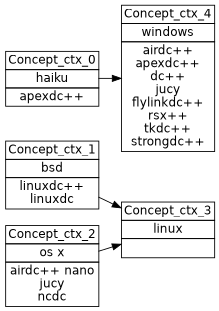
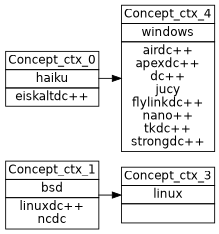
  digraph {
    nodesep=0.2
    rankdir=LR
    ranksep=0.3
    node [fontname="DejaVu Sans" margin="0.03,0.03" shape=none]
    edge [headport=p tailport=p]
-   n1 [label=<<table border="0" cellborder="1" cellspacing="0" port="p"><tr><td>Concept_ctx_1</td></tr><tr><td>bsd<br/></td></tr><tr><td>linuxdc++<br/>linuxdc<br/></td></tr></table>>]
+   n1 [label=<<table border="0" cellborder="1" cellspacing="0" port="p"><tr><td>Concept_ctx_1</td></tr><tr><td>bsd<br/></td></tr><tr><td>linuxdc++<br/>ncdc<br/></td></tr></table>>]
    n2 [label=<<table border="0" cellborder="1" cellspacing="0" port="p"><tr><td>Concept_ctx_3</td></tr><tr><td>linux<br/></td></tr><tr><td><br/></td></tr></table>>]
-   n3 [label=<<table border="0" cellborder="1" cellspacing="0" port="p"><tr><td>Concept_ctx_2</td></tr><tr><td>os x<br/></td></tr><tr><td>airdc++ nano<br/>jucy<br/>ncdc<br/></td></tr></table>>]
-   n4 [label=<<table border="0" cellborder="1" cellspacing="0" port="p"><tr><td>Concept_ctx_4</td></tr><tr><td>windows<br/></td></tr><tr><td>airdc++<br/>apexdc++<br/>dc++<br/>jucy<br/>flylinkdc++<br/>rsx++<br/>tkdc++<br/>strongdc++<br/></td></tr></table>>]
-   n5 [label=<<table border="0" cellborder="1" cellspacing="0" port="p"><tr><td>Concept_ctx_0</td></tr><tr><td>haiku<br/></td></tr><tr><td>apexdc++<br/></td></tr></table>>]
+   n4 [label=<<table border="0" cellborder="1" cellspacing="0" port="p"><tr><td>Concept_ctx_4</td></tr><tr><td>windows<br/></td></tr><tr><td>airdc++<br/>apexdc++<br/>dc++<br/>jucy<br/>flylinkdc++<br/>nano++<br/>tkdc++<br/>strongdc++<br/></td></tr></table>>]
+   n5 [label=<<table border="0" cellborder="1" cellspacing="0" port="p"><tr><td>Concept_ctx_0</td></tr><tr><td>haiku<br/></td></tr><tr><td>eiskaltdc++<br/></td></tr></table>>]
    n1 -> n2
-   n3 -> n2
    n5 -> n4
  }
